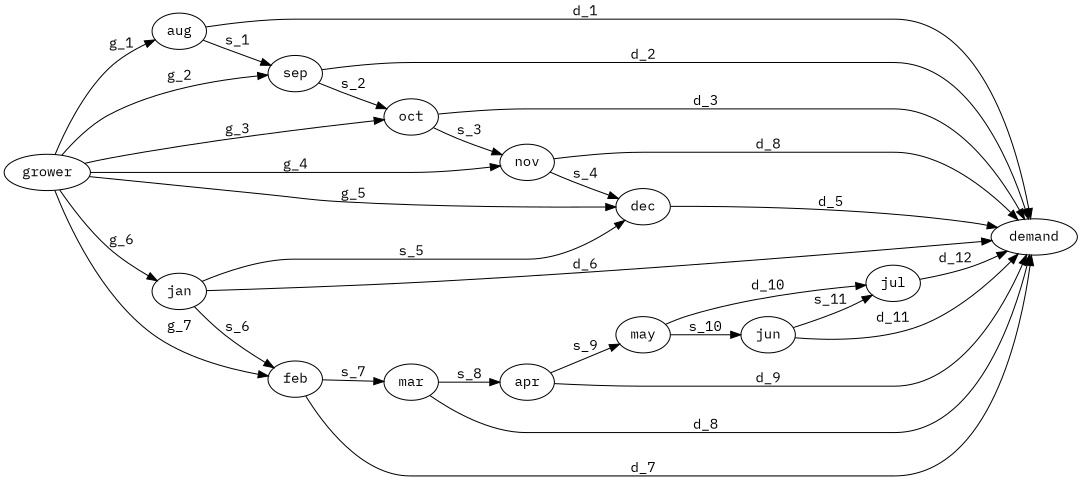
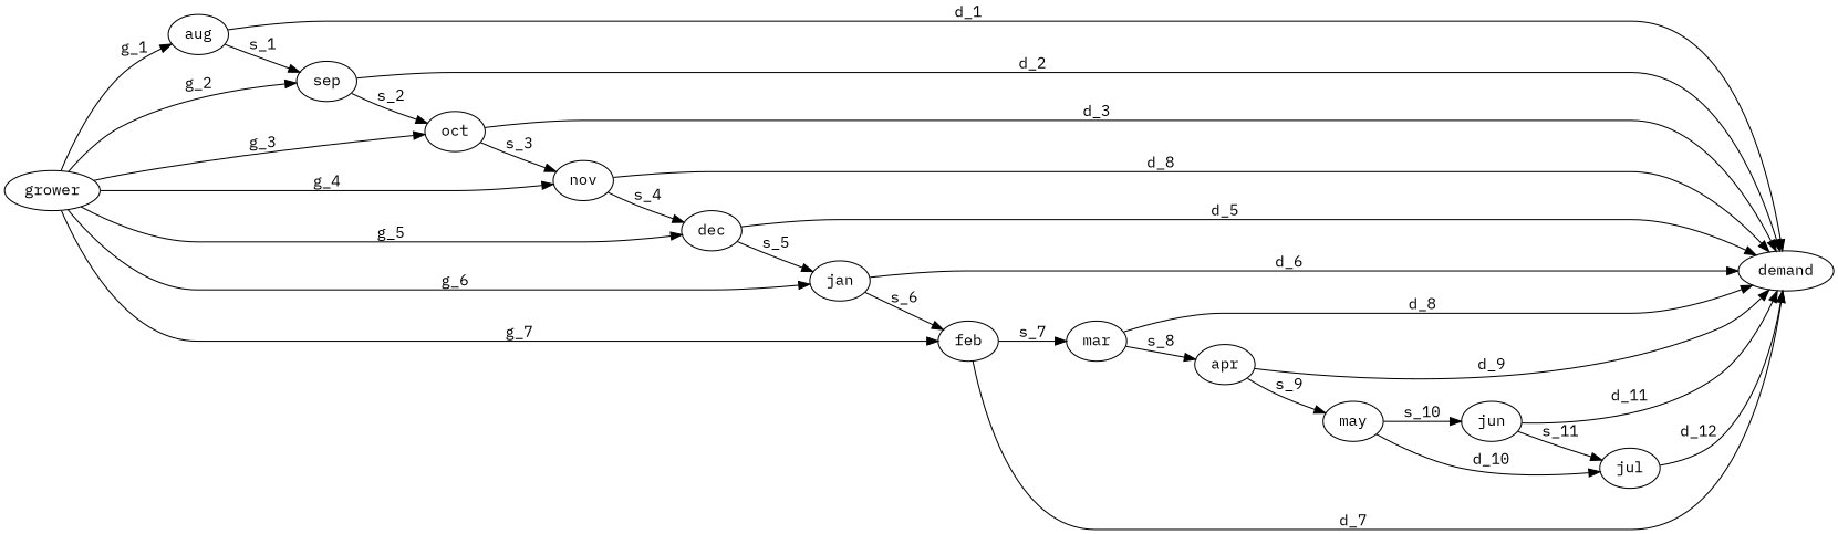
  digraph {
    fontname="IBM Plex Mono"
    rankdir=LR
    node [fontname="IBM Plex Mono"]
    edge [fontname="IBM Plex Mono"]
    aug
    sep
    oct
    nov
    dec
    jan
    feb
    mar
    apr
    may
    jun
    jul
    n13 [label=demand]
    n14 [label=grower]
    subgraph sub_1 {
      rank=LR
      aug
      sep
      oct
      nov
      dec
      jan
      feb
      mar
      apr
      may
      jun
      jul
    }
    aug -> sep [label=s_1]
    aug -> n13 [label=d_1]
    sep -> oct [label=s_2]
    sep -> n13 [label=d_2]
    oct -> nov [label=s_3]
    oct -> n13 [label=d_3]
    nov -> dec [label=s_4]
    nov -> n13 [label=d_8]
-   jan -> dec [label=s_5]
+   dec -> jan [label=s_5]
    dec -> n13 [label=d_5]
    jan -> feb [label=s_6]
    jan -> n13 [label=d_6]
    feb -> mar [label=s_7]
    feb -> n13 [label=d_7]
    mar -> apr [label=s_8]
    mar -> n13 [label=d_8]
    apr -> may [label=s_9]
    apr -> n13 [label=d_9]
    may -> jun [label=s_10]
    may -> jul [label=d_10]
    jun -> jul [label=s_11]
    jun -> n13 [label=d_11]
    jul -> n13 [label=d_12]
    n14 -> aug [label=g_1]
    n14 -> sep [label=g_2]
    n14 -> oct [label=g_3]
    n14 -> nov [label=g_4]
    n14 -> dec [label=g_5]
    n14 -> jan [label=g_6]
    n14 -> feb [label=g_7]
  }
